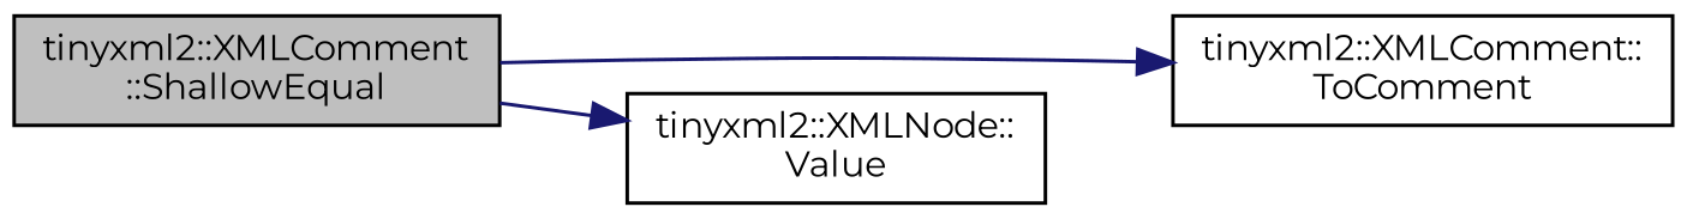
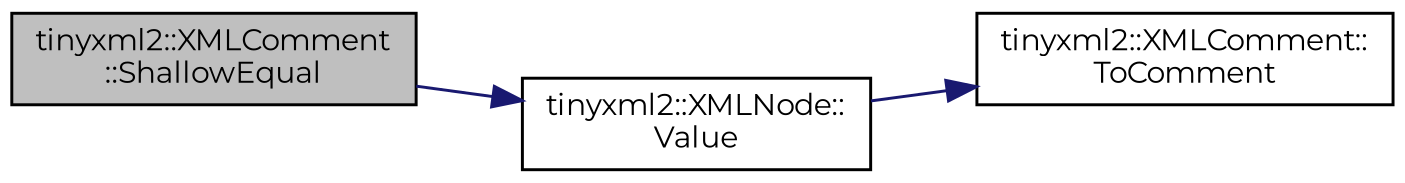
  digraph {
    fontname=Montserrat
    rankdir=LR
    node [color=black fillcolor=white fontname=Montserrat fontsize=10 shape=record style=filled]
    edge [color=midnightblue fontname=Montserrat fontsize=10 labelfontname=Helvetica labelfontsize=10 style=solid]
    n1 [fillcolor=grey75 fontcolor=black height=0.2 label="tinyxml2::XMLComment\l::ShallowEqual" width=0.4]
    n2 [height=0.2 label="tinyxml2::XMLComment::\lToComment" width=0.4]
    n3 [height=0.2 label="tinyxml2::XMLNode::\lValue" width=0.4]
-   n1 -> n2
+   n3 -> n2
    n1 -> n3
  }
